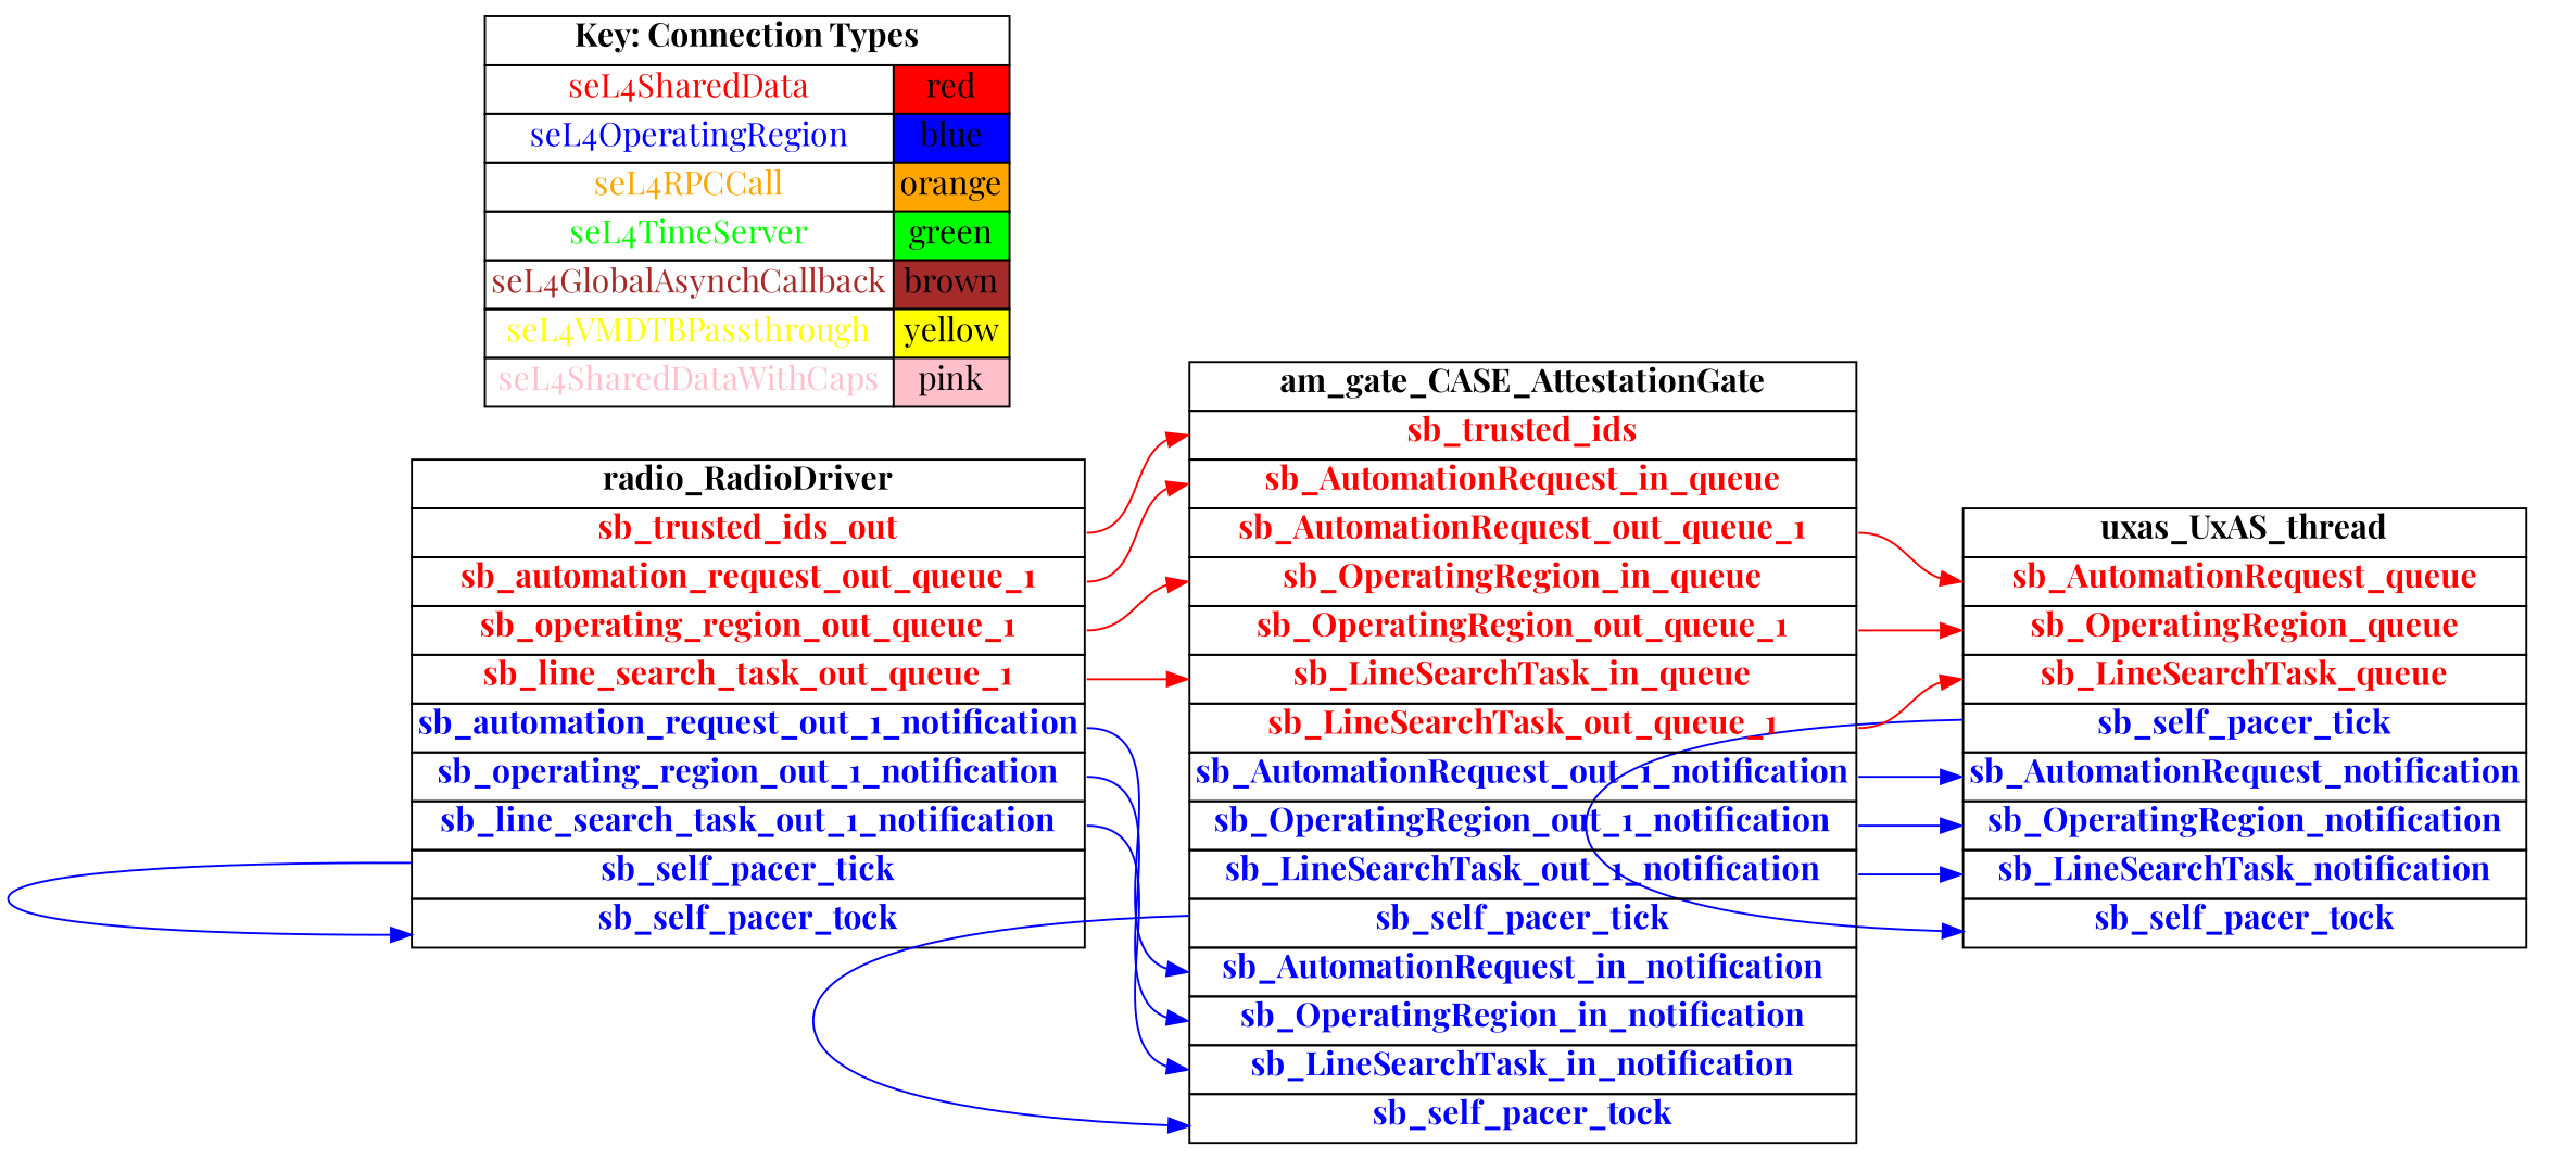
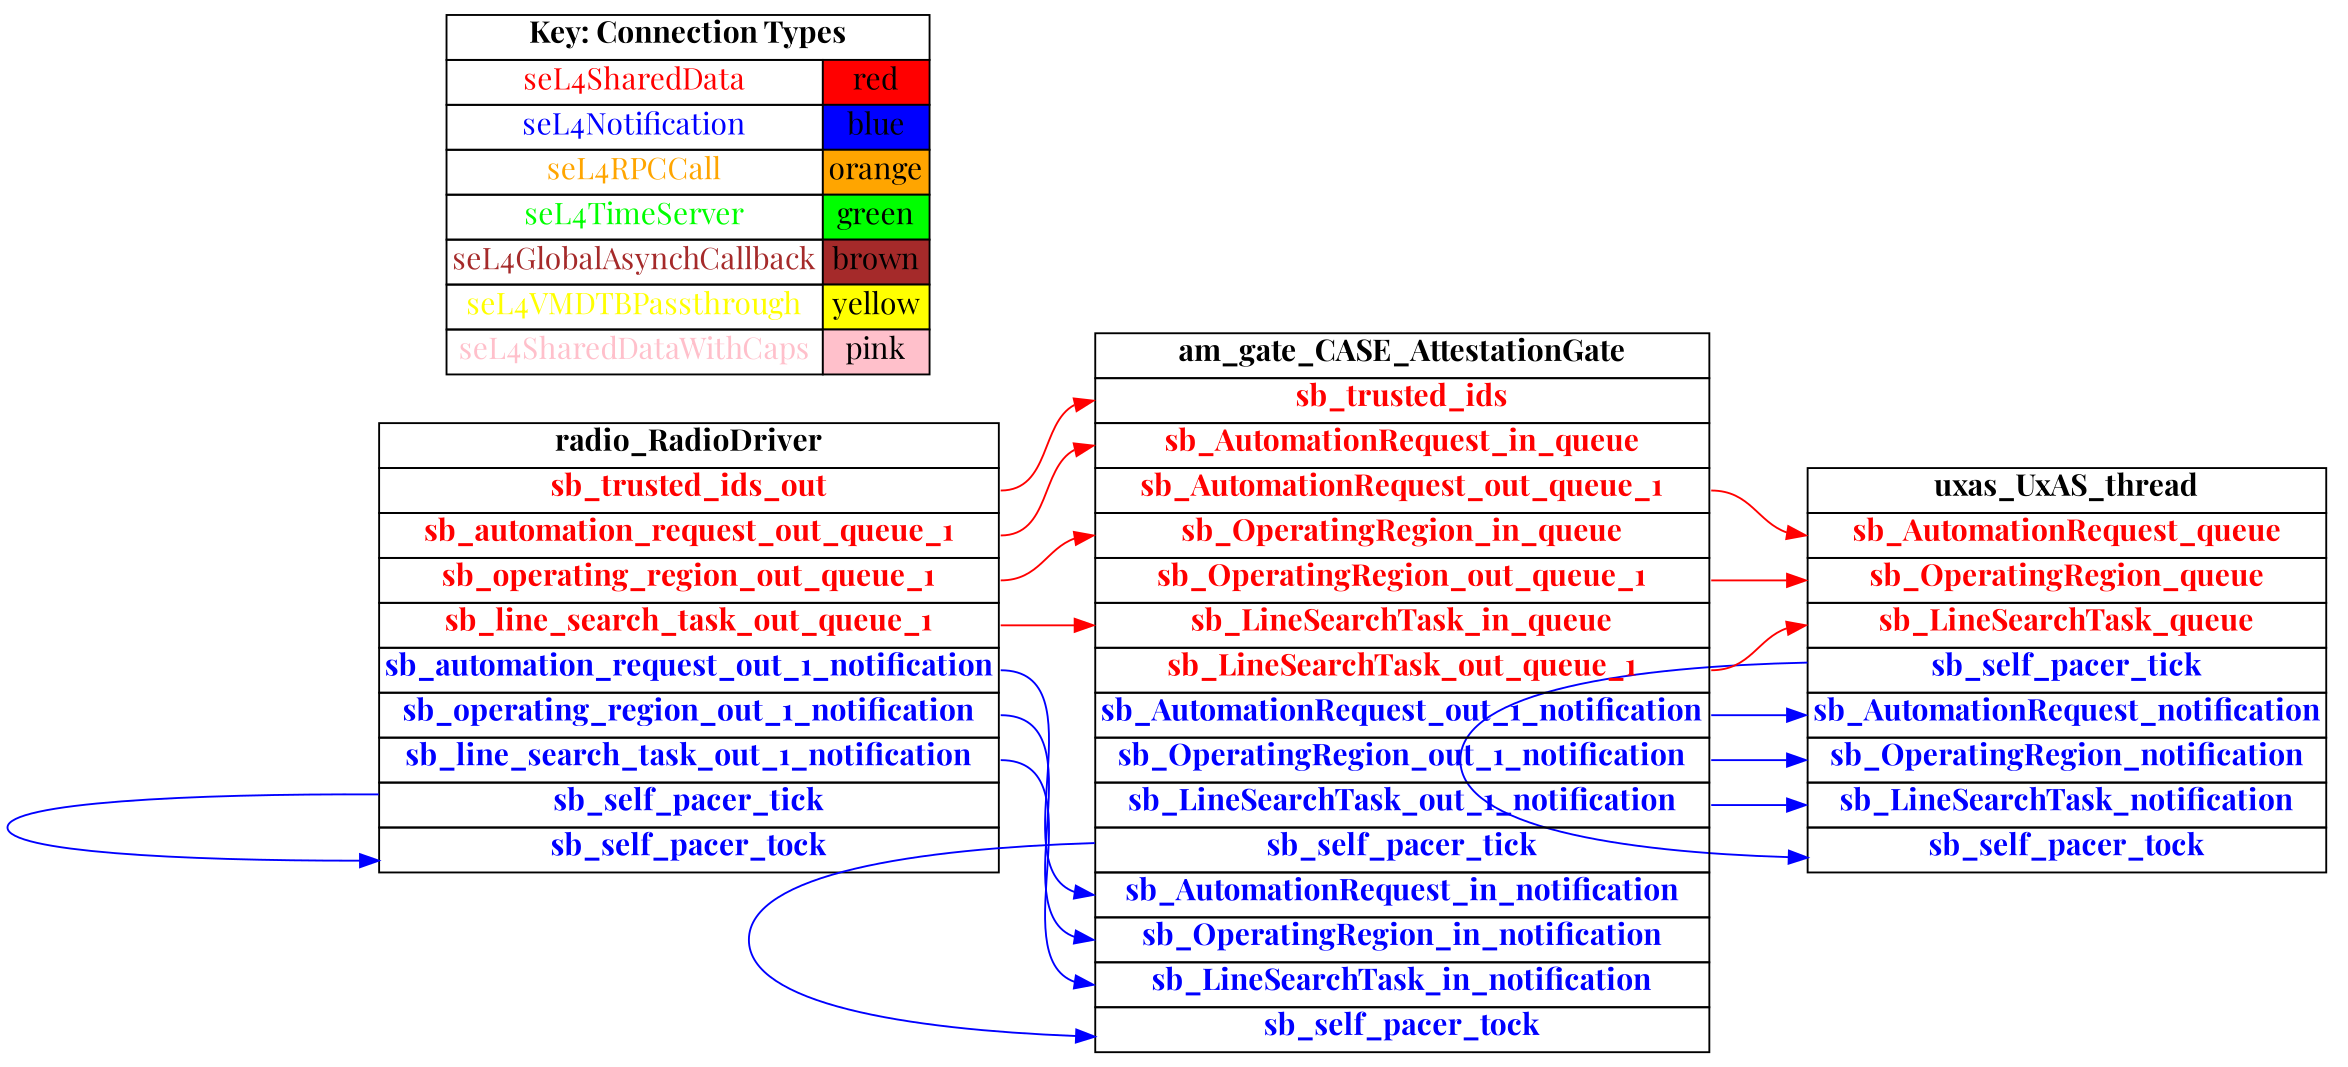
  digraph {
    fontname="Playfair Display"
    rankdir=LR
    node [fontname="Playfair Display" fontsize=16 shape=plaintext]
    edge [color=blue fontname="Playfair Display" headport=sb_self_pacer_tock tailport=sb_self_pacer_tick]
    n1 [label=<     <TABLE BORDER="0" CELLBORDER="1" CELLSPACING="0">       <TR><TD><B>uxas_UxAS_thread</B></TD></TR>       <TR><TD PORT="sb_AutomationRequest_queue"><FONT COLOR="red"><B>sb_AutomationRequest_queue</B></FONT></TD></TR>       <TR><TD PORT="sb_OperatingRegion_queue"><FONT COLOR="red"><B>sb_OperatingRegion_queue</B></FONT></TD></TR>       <TR><TD PORT="sb_LineSearchTask_queue"><FONT COLOR="red"><B>sb_LineSearchTask_queue</B></FONT></TD></TR>       <TR><TD PORT="sb_self_pacer_tick"><FONT COLOR="blue"><B>sb_self_pacer_tick</B></FONT></TD></TR>       <TR><TD PORT="sb_AutomationRequest_notification"><FONT COLOR="blue"><B>sb_AutomationRequest_notification</B></FONT></TD></TR>       <TR><TD PORT="sb_OperatingRegion_notification"><FONT COLOR="blue"><B>sb_OperatingRegion_notification</B></FONT></TD></TR>       <TR><TD PORT="sb_LineSearchTask_notification"><FONT COLOR="blue"><B>sb_LineSearchTask_notification</B></FONT></TD></TR>       <TR><TD PORT="sb_self_pacer_tock"><FONT COLOR="blue"><B>sb_self_pacer_tock</B></FONT></TD></TR>"     </TABLE>   >]
    n2 [label=<     <TABLE BORDER="0" CELLBORDER="1" CELLSPACING="0">       <TR><TD><B>radio_RadioDriver</B></TD></TR>       <TR><TD PORT="sb_trusted_ids_out"><FONT COLOR="red"><B>sb_trusted_ids_out</B></FONT></TD></TR>       <TR><TD PORT="sb_automation_request_out_queue_1"><FONT COLOR="red"><B>sb_automation_request_out_queue_1</B></FONT></TD></TR>       <TR><TD PORT="sb_operating_region_out_queue_1"><FONT COLOR="red"><B>sb_operating_region_out_queue_1</B></FONT></TD></TR>       <TR><TD PORT="sb_line_search_task_out_queue_1"><FONT COLOR="red"><B>sb_line_search_task_out_queue_1</B></FONT></TD></TR>       <TR><TD PORT="sb_automation_request_out_1_notification"><FONT COLOR="blue"><B>sb_automation_request_out_1_notification</B></FONT></TD></TR>       <TR><TD PORT="sb_operating_region_out_1_notification"><FONT COLOR="blue"><B>sb_operating_region_out_1_notification</B></FONT></TD></TR>       <TR><TD PORT="sb_line_search_task_out_1_notification"><FONT COLOR="blue"><B>sb_line_search_task_out_1_notification</B></FONT></TD></TR>       <TR><TD PORT="sb_self_pacer_tick"><FONT COLOR="blue"><B>sb_self_pacer_tick</B></FONT></TD></TR>       <TR><TD PORT="sb_self_pacer_tock"><FONT COLOR="blue"><B>sb_self_pacer_tock</B></FONT></TD></TR>"     </TABLE>   >]
    n3 [label=<     <TABLE BORDER="0" CELLBORDER="1" CELLSPACING="0">       <TR><TD><B>am_gate_CASE_AttestationGate</B></TD></TR>       <TR><TD PORT="sb_trusted_ids"><FONT COLOR="red"><B>sb_trusted_ids</B></FONT></TD></TR>       <TR><TD PORT="sb_AutomationRequest_in_queue"><FONT COLOR="red"><B>sb_AutomationRequest_in_queue</B></FONT></TD></TR>       <TR><TD PORT="sb_AutomationRequest_out_queue_1"><FONT COLOR="red"><B>sb_AutomationRequest_out_queue_1</B></FONT></TD></TR>       <TR><TD PORT="sb_OperatingRegion_in_queue"><FONT COLOR="red"><B>sb_OperatingRegion_in_queue</B></FONT></TD></TR>       <TR><TD PORT="sb_OperatingRegion_out_queue_1"><FONT COLOR="red"><B>sb_OperatingRegion_out_queue_1</B></FONT></TD></TR>       <TR><TD PORT="sb_LineSearchTask_in_queue"><FONT COLOR="red"><B>sb_LineSearchTask_in_queue</B></FONT></TD></TR>       <TR><TD PORT="sb_LineSearchTask_out_queue_1"><FONT COLOR="red"><B>sb_LineSearchTask_out_queue_1</B></FONT></TD></TR>       <TR><TD PORT="sb_AutomationRequest_out_1_notification"><FONT COLOR="blue"><B>sb_AutomationRequest_out_1_notification</B></FONT></TD></TR>       <TR><TD PORT="sb_OperatingRegion_out_1_notification"><FONT COLOR="blue"><B>sb_OperatingRegion_out_1_notification</B></FONT></TD></TR>       <TR><TD PORT="sb_LineSearchTask_out_1_notification"><FONT COLOR="blue"><B>sb_LineSearchTask_out_1_notification</B></FONT></TD></TR>       <TR><TD PORT="sb_self_pacer_tick"><FONT COLOR="blue"><B>sb_self_pacer_tick</B></FONT></TD></TR>       <TR><TD PORT="sb_AutomationRequest_in_notification"><FONT COLOR="blue"><B>sb_AutomationRequest_in_notification</B></FONT></TD></TR>       <TR><TD PORT="sb_OperatingRegion_in_notification"><FONT COLOR="blue"><B>sb_OperatingRegion_in_notification</B></FONT></TD></TR>       <TR><TD PORT="sb_LineSearchTask_in_notification"><FONT COLOR="blue"><B>sb_LineSearchTask_in_notification</B></FONT></TD></TR>       <TR><TD PORT="sb_self_pacer_tock"><FONT COLOR="blue"><B>sb_self_pacer_tock</B></FONT></TD></TR>"     </TABLE>   >]
-   n4 [label=<    <TABLE BORDER="0" CELLBORDER="1" CELLSPACING="0">      <TR><TD COLSPAN="2"><B>Key: Connection Types</B></TD></TR>      <TR><TD><FONT COLOR="red">seL4SharedData</FONT></TD><TD BGCOLOR="red">red</TD></TR>      <TR><TD><FONT COLOR="blue">seL4OperatingRegion</FONT></TD><TD BGCOLOR="blue">blue</TD></TR>      <TR><TD><FONT COLOR="orange">seL4RPCCall</FONT></TD><TD BGCOLOR="orange">orange</TD></TR>      <TR><TD><FONT COLOR="green">seL4TimeServer</FONT></TD><TD BGCOLOR="green">green</TD></TR>      <TR><TD><FONT COLOR="brown">seL4GlobalAsynchCallback</FONT></TD><TD BGCOLOR="brown">brown</TD></TR>      <TR><TD><FONT COLOR="yellow">seL4VMDTBPassthrough</FONT></TD><TD BGCOLOR="yellow">yellow</TD></TR>      <TR><TD><FONT COLOR="pink">seL4SharedDataWithCaps</FONT></TD><TD BGCOLOR="pink">pink</TD></TR>    </TABLE>   >]
+   n4 [label=<    <TABLE BORDER="0" CELLBORDER="1" CELLSPACING="0">      <TR><TD COLSPAN="2"><B>Key: Connection Types</B></TD></TR>      <TR><TD><FONT COLOR="red">seL4SharedData</FONT></TD><TD BGCOLOR="red">red</TD></TR>      <TR><TD><FONT COLOR="blue">seL4Notification</FONT></TD><TD BGCOLOR="blue">blue</TD></TR>      <TR><TD><FONT COLOR="orange">seL4RPCCall</FONT></TD><TD BGCOLOR="orange">orange</TD></TR>      <TR><TD><FONT COLOR="green">seL4TimeServer</FONT></TD><TD BGCOLOR="green">green</TD></TR>      <TR><TD><FONT COLOR="brown">seL4GlobalAsynchCallback</FONT></TD><TD BGCOLOR="brown">brown</TD></TR>      <TR><TD><FONT COLOR="yellow">seL4VMDTBPassthrough</FONT></TD><TD BGCOLOR="yellow">yellow</TD></TR>      <TR><TD><FONT COLOR="pink">seL4SharedDataWithCaps</FONT></TD><TD BGCOLOR="pink">pink</TD></TR>    </TABLE>   >]
    n1 -> n1
    n2 -> n2
    n2 -> n3 [color=red headport=sb_trusted_ids tailport=sb_trusted_ids_out]
    n2 -> n3 [headport=sb_AutomationRequest_in_notification tailport=sb_automation_request_out_1_notification]
    n2 -> n3 [color=red headport=sb_AutomationRequest_in_queue tailport=sb_automation_request_out_queue_1]
    n2 -> n3 [headport=sb_OperatingRegion_in_notification tailport=sb_operating_region_out_1_notification]
    n2 -> n3 [color=red headport=sb_OperatingRegion_in_queue tailport=sb_operating_region_out_queue_1]
    n2 -> n3 [headport=sb_LineSearchTask_in_notification tailport=sb_line_search_task_out_1_notification]
    n2 -> n3 [color=red headport=sb_LineSearchTask_in_queue tailport=sb_line_search_task_out_queue_1]
    n3 -> n1 [headport=sb_AutomationRequest_notification tailport=sb_AutomationRequest_out_1_notification]
    n3 -> n1 [color=red headport=sb_AutomationRequest_queue tailport=sb_AutomationRequest_out_queue_1]
    n3 -> n1 [headport=sb_OperatingRegion_notification tailport=sb_OperatingRegion_out_1_notification]
    n3 -> n1 [color=red headport=sb_OperatingRegion_queue tailport=sb_OperatingRegion_out_queue_1]
    n3 -> n1 [headport=sb_LineSearchTask_notification tailport=sb_LineSearchTask_out_1_notification]
    n3 -> n1 [color=red headport=sb_LineSearchTask_queue tailport=sb_LineSearchTask_out_queue_1]
    n3 -> n3
  }
